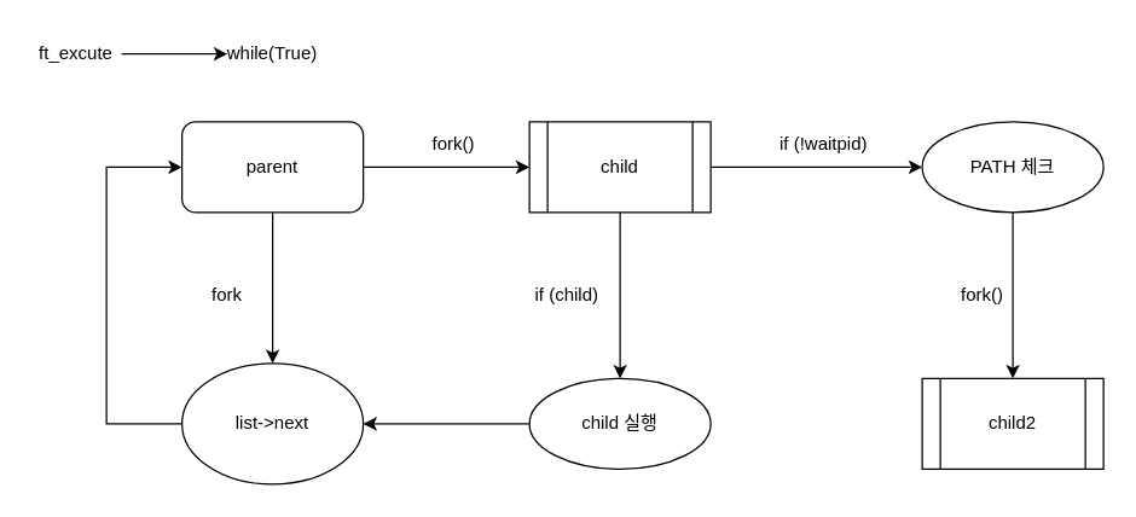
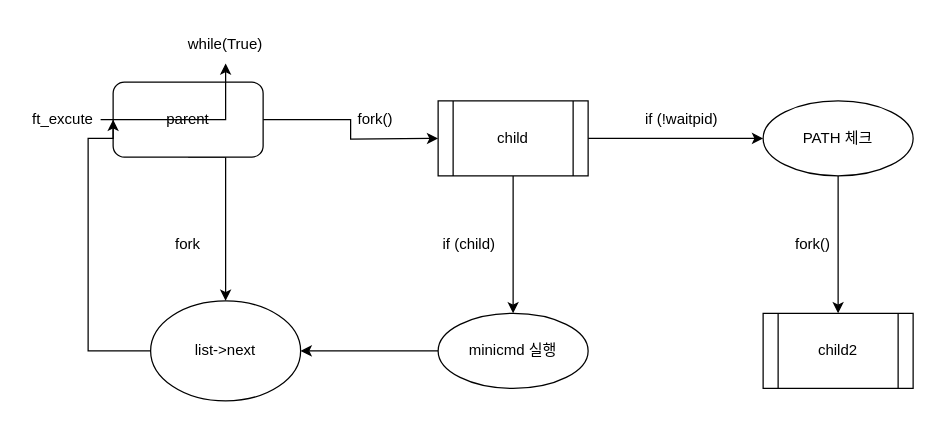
  <mxCell id="0" />
  <mxCell id="1" parent="0" />
  <mxCell id="2" style="edgeStyle=orthogonalEdgeStyle;rounded=0;orthogonalLoop=1;jettySize=auto;html=1;exitX=1;exitY=0.5;exitDx=0;exitDy=0;entryX=0;entryY=0.5;entryDx=0;entryDy=0;" edge="1" parent="1" source="4"><mxGeometry relative="1" as="geometry"><mxPoint x="350" y="110" as="targetPoint" /></mxGeometry></mxCell>
  <mxCell id="3" style="edgeStyle=orthogonalEdgeStyle;rounded=0;orthogonalLoop=1;jettySize=auto;html=1;exitX=0.5;exitY=1;exitDx=0;exitDy=0;" edge="1" parent="1" source="4"><mxGeometry relative="1" as="geometry"><mxPoint x="180" y="240" as="targetPoint" /><Array as="points"><mxPoint x="180" y="190" /><mxPoint x="180" y="190" /></Array></mxGeometry></mxCell>
- <mxCell id="4" value="parent" style="rounded=1;whiteSpace=wrap;html=1;" parent="1" vertex="1"><mxGeometry x="120" y="80" width="120" height="60" as="geometry" /></mxCell>
+ <mxCell id="4" value="parent" style="rounded=1;whiteSpace=wrap;html=1;" parent="1" vertex="1"><mxGeometry x="90" y="65" width="120" height="60" as="geometry" /></mxCell>
  <mxCell id="5" value="" style="edgeStyle=orthogonalEdgeStyle;rounded=0;orthogonalLoop=1;jettySize=auto;html=1;" edge="1" parent="1" source="7" target="10"><mxGeometry relative="1" as="geometry" /></mxCell>
  <mxCell id="6" style="edgeStyle=orthogonalEdgeStyle;rounded=0;orthogonalLoop=1;jettySize=auto;html=1;entryX=0;entryY=0.5;entryDx=0;entryDy=0;" edge="1" parent="1" source="7" target="19"><mxGeometry relative="1" as="geometry" /></mxCell>
  <mxCell id="7" value="child" style="shape=process;whiteSpace=wrap;html=1;backgroundOutline=1;" vertex="1" parent="1"><mxGeometry x="350" y="80" width="120" height="60" as="geometry" /></mxCell>
  <mxCell id="8" value="fork" style="text;html=1;strokeColor=none;fillColor=none;align=center;verticalAlign=middle;whiteSpace=wrap;rounded=0;" vertex="1" parent="1"><mxGeometry x="120" y="180" width="60" height="30" as="geometry" /></mxCell>
  <mxCell id="9" value="" style="edgeStyle=orthogonalEdgeStyle;rounded=0;orthogonalLoop=1;jettySize=auto;html=1;" edge="1" parent="1" source="10" target="16"><mxGeometry relative="1" as="geometry" /></mxCell>
- <mxCell id="10" value="child 실행" style="ellipse;whiteSpace=wrap;html=1;" vertex="1" parent="1"><mxGeometry x="350" y="250" width="120" height="60" as="geometry" /></mxCell>
+ <mxCell id="10" value="minicmd 실행" style="ellipse;whiteSpace=wrap;html=1;" vertex="1" parent="1"><mxGeometry x="350" y="250" width="120" height="60" as="geometry" /></mxCell>
  <mxCell id="11" value="if (child)" style="text;html=1;strokeColor=none;fillColor=none;align=center;verticalAlign=middle;whiteSpace=wrap;rounded=0;" vertex="1" parent="1"><mxGeometry x="340" y="180" width="70" height="30" as="geometry" /></mxCell>
  <mxCell id="12" value="" style="edgeStyle=orthogonalEdgeStyle;rounded=0;orthogonalLoop=1;jettySize=auto;html=1;" edge="1" parent="1" source="13" target="14"><mxGeometry relative="1" as="geometry" /></mxCell>
- <mxCell id="13" value="ft_excute" style="text;html=1;strokeColor=none;fillColor=none;align=center;verticalAlign=middle;whiteSpace=wrap;rounded=0;" vertex="1" parent="1"><mxGeometry width="60" height="30" as="geometry" x="20" y="20" /></mxCell>
+ <mxCell id="13" value="ft_excute" style="text;html=1;strokeColor=none;fillColor=none;align=center;verticalAlign=middle;whiteSpace=wrap;rounded=0;" vertex="1" parent="1"><mxGeometry x="20" y="80" width="60" height="30" as="geometry" /></mxCell>
  <mxCell id="14" value="while(True)" style="text;html=1;strokeColor=none;fillColor=none;align=center;verticalAlign=middle;whiteSpace=wrap;rounded=0;" vertex="1" parent="1"><mxGeometry x="150" width="60" height="30" as="geometry" y="20" /></mxCell>
  <mxCell id="15" style="edgeStyle=orthogonalEdgeStyle;rounded=0;orthogonalLoop=1;jettySize=auto;html=1;entryX=0;entryY=0.5;entryDx=0;entryDy=0;" edge="1" parent="1" source="16" target="4"><mxGeometry relative="1" as="geometry"><mxPoint x="80" y="110" as="targetPoint" /><Array as="points"><mxPoint x="70" y="280" /><mxPoint x="70" y="110" /></Array></mxGeometry></mxCell>
  <mxCell id="16" value="list-&amp;gt;next" style="ellipse;whiteSpace=wrap;html=1;" vertex="1" parent="1"><mxGeometry x="120" y="240" width="120" height="80" as="geometry" /></mxCell>
  <mxCell id="17" value="fork()" style="text;html=1;strokeColor=none;fillColor=none;align=center;verticalAlign=middle;whiteSpace=wrap;rounded=0;" vertex="1" parent="1"><mxGeometry x="270" y="80" width="60" height="30" as="geometry" /></mxCell>
  <mxCell id="18" value="" style="edgeStyle=orthogonalEdgeStyle;rounded=0;orthogonalLoop=1;jettySize=auto;html=1;entryX=0.5;entryY=0;entryDx=0;entryDy=0;" edge="1" parent="1" source="19" target="21"><mxGeometry relative="1" as="geometry"><mxPoint x="670" y="220" as="targetPoint" /></mxGeometry></mxCell>
  <mxCell id="19" value="PATH 체크" style="ellipse;whiteSpace=wrap;html=1;" vertex="1" parent="1"><mxGeometry x="610" y="80" width="120" height="60" as="geometry" /></mxCell>
  <mxCell id="20" value="fork()" style="text;html=1;strokeColor=none;fillColor=none;align=center;verticalAlign=middle;whiteSpace=wrap;rounded=0;" vertex="1" parent="1"><mxGeometry x="620" y="180" width="60" height="30" as="geometry" /></mxCell>
  <mxCell id="21" value="child2" style="shape=process;whiteSpace=wrap;html=1;backgroundOutline=1;" vertex="1" parent="1"><mxGeometry x="610" y="250" width="120" height="60" as="geometry" /></mxCell>
  <mxCell id="22" value="if (!waitpid)" style="text;html=1;strokeColor=none;fillColor=none;align=center;verticalAlign=middle;whiteSpace=wrap;rounded=0;" vertex="1" parent="1"><mxGeometry x="510" y="80" width="70" height="30" as="geometry" /></mxCell>
